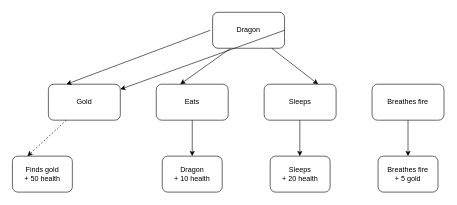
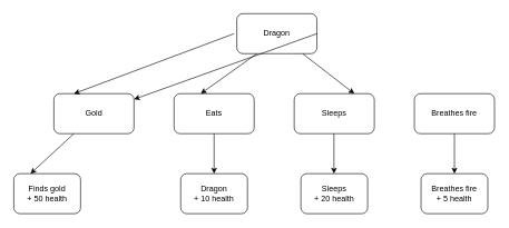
  <mxCell id="0" />
  <mxCell id="1" parent="0" />
  <mxCell id="2" value="Dragon" style="rounded=1;whiteSpace=wrap;html=1;" vertex="1" parent="1"><mxGeometry x="354" y="20" width="120" height="60" as="geometry" /></mxCell>
  <mxCell id="3" value="Gold" style="rounded=1;whiteSpace=wrap;html=1;" vertex="1" parent="1"><mxGeometry x="80" y="140" width="120" height="60" as="geometry" /></mxCell>
  <mxCell id="4" value="Eats" style="rounded=1;whiteSpace=wrap;html=1;" vertex="1" parent="1"><mxGeometry x="260" y="140" width="120" height="60" as="geometry" /></mxCell>
  <mxCell id="5" value="Sleeps" style="rounded=1;whiteSpace=wrap;html=1;" vertex="1" parent="1"><mxGeometry x="440" y="140" width="120" height="60" as="geometry" /></mxCell>
  <mxCell id="6" value="Breathes fire" style="rounded=1;whiteSpace=wrap;html=1;" vertex="1" parent="1"><mxGeometry x="620" y="140" width="120" height="60" as="geometry" /></mxCell>
  <mxCell id="7" value="" style="endArrow=classic;html=1;rounded=0;entryX=0.25;entryY=0;entryDx=0;entryDy=0;" edge="1" parent="1" target="3"><mxGeometry width="50" height="50" relative="1" as="geometry"><mxPoint x="350" y="50" as="sourcePoint" /><mxPoint x="140" y="100" as="targetPoint" /></mxGeometry></mxCell>
  <mxCell id="8" value="" style="endArrow=classic;html=1;rounded=0;exitX=0.25;exitY=1;exitDx=0;exitDy=0;" edge="1" parent="1" source="2"><mxGeometry width="50" height="50" relative="1" as="geometry"><mxPoint x="360" y="60" as="sourcePoint" /><mxPoint x="300" y="140" as="targetPoint" /></mxGeometry></mxCell>
  <mxCell id="9" value="" style="endArrow=classic;html=1;rounded=0;entryX=0.75;entryY=0;entryDx=0;entryDy=0;" edge="1" parent="1" source="2" target="5"><mxGeometry width="50" height="50" relative="1" as="geometry"><mxPoint x="439.96" y="84.98" as="sourcePoint" /><mxPoint x="354" y="140" as="targetPoint" /></mxGeometry></mxCell>
  <mxCell id="10" value="" style="endArrow=classic;html=1;rounded=0;exitX=1;exitY=0.5;exitDx=0;exitDy=0;" edge="1" parent="1" source="2" target="3"><mxGeometry width="50" height="50" relative="1" as="geometry"><mxPoint x="651" y="40" as="sourcePoint" /><mxPoint x="450" y="128.98" as="targetPoint" /></mxGeometry></mxCell>
  <mxCell id="11" value="Finds gold&lt;br&gt;+ 50 health" style="rounded=1;whiteSpace=wrap;html=1;" vertex="1" parent="1"><mxGeometry x="20" y="260" width="100" height="60" as="geometry" /></mxCell>
- <mxCell id="12" value="" style="endArrow=classic;html=1;rounded=0;entryX=0.25;entryY=0;entryDx=0;entryDy=0;exitX=0.25;exitY=1;exitDx=0;exitDy=0;dashed=1;" edge="1" parent="1" source="3" target="11"><mxGeometry width="50" height="50" relative="1" as="geometry"><mxPoint x="110" y="210" as="sourcePoint" /><mxPoint x="36" y="260" as="targetPoint" /></mxGeometry></mxCell>
+ <mxCell id="12" value="" style="endArrow=classic;html=1;rounded=0;entryX=0.25;entryY=0;entryDx=0;entryDy=0;exitX=0.25;exitY=1;exitDx=0;exitDy=0;" edge="1" parent="1" source="3" target="11"><mxGeometry width="50" height="50" relative="1" as="geometry"><mxPoint x="110" y="210" as="sourcePoint" /><mxPoint x="36" y="260" as="targetPoint" /></mxGeometry></mxCell>
  <mxCell id="13" value="Dragon&lt;br&gt;+ 10 health" style="rounded=1;whiteSpace=wrap;html=1;" vertex="1" parent="1"><mxGeometry x="270" y="260" width="100" height="60" as="geometry" /></mxCell>
  <mxCell id="14" value="" style="endArrow=classic;html=1;rounded=0;" edge="1" parent="1"><mxGeometry width="50" height="50" relative="1" as="geometry"><mxPoint x="320" y="200" as="sourcePoint" /><mxPoint x="320" y="260" as="targetPoint" /></mxGeometry></mxCell>
  <mxCell id="15" value="Sleeps&lt;br&gt;+ 20 health" style="rounded=1;whiteSpace=wrap;html=1;" vertex="1" parent="1"><mxGeometry x="450" y="260" width="100" height="60" as="geometry" /></mxCell>
  <mxCell id="16" value="" style="endArrow=classic;html=1;rounded=0;" edge="1" parent="1"><mxGeometry width="50" height="50" relative="1" as="geometry"><mxPoint x="499.5" y="200" as="sourcePoint" /><mxPoint x="499.5" y="260" as="targetPoint" /></mxGeometry></mxCell>
- <mxCell id="17" value="Breathes fire&lt;br&gt;+ 5 gold" style="rounded=1;whiteSpace=wrap;html=1;" vertex="1" parent="1"><mxGeometry x="630" y="260" width="100" height="60" as="geometry" /></mxCell>
+ <mxCell id="17" value="Breathes fire&lt;br&gt;+ 5 health" style="rounded=1;whiteSpace=wrap;html=1;" vertex="1" parent="1"><mxGeometry x="630" y="260" width="100" height="60" as="geometry" /></mxCell>
  <mxCell id="18" value="" style="endArrow=classic;html=1;rounded=0;" edge="1" parent="1"><mxGeometry width="50" height="50" relative="1" as="geometry"><mxPoint x="680" y="200" as="sourcePoint" /><mxPoint x="680" y="260" as="targetPoint" /></mxGeometry></mxCell>
